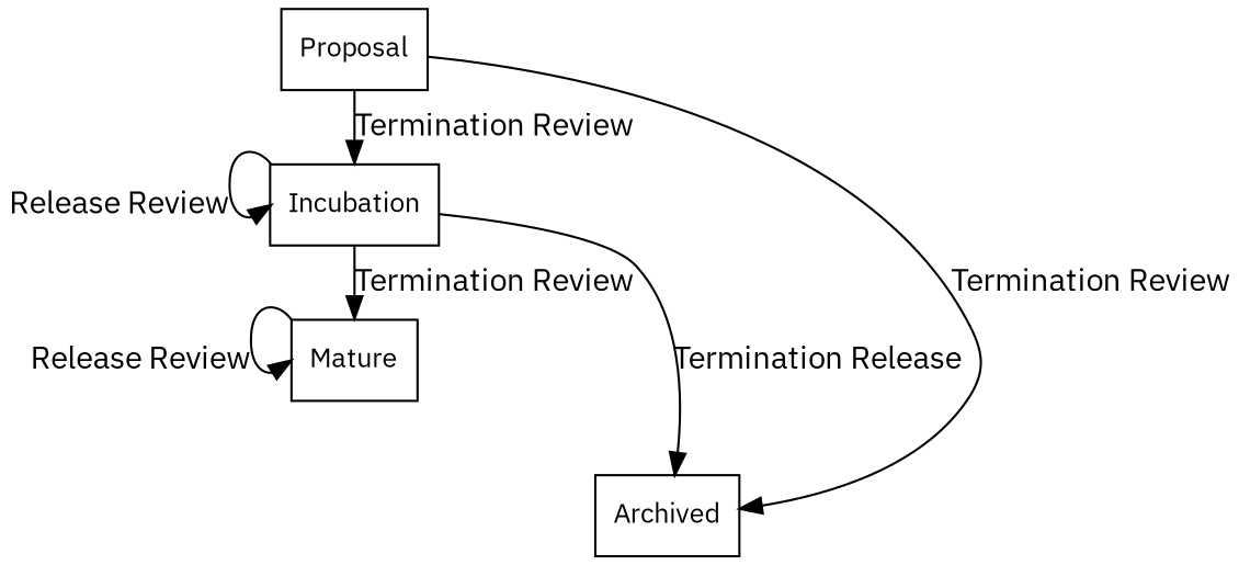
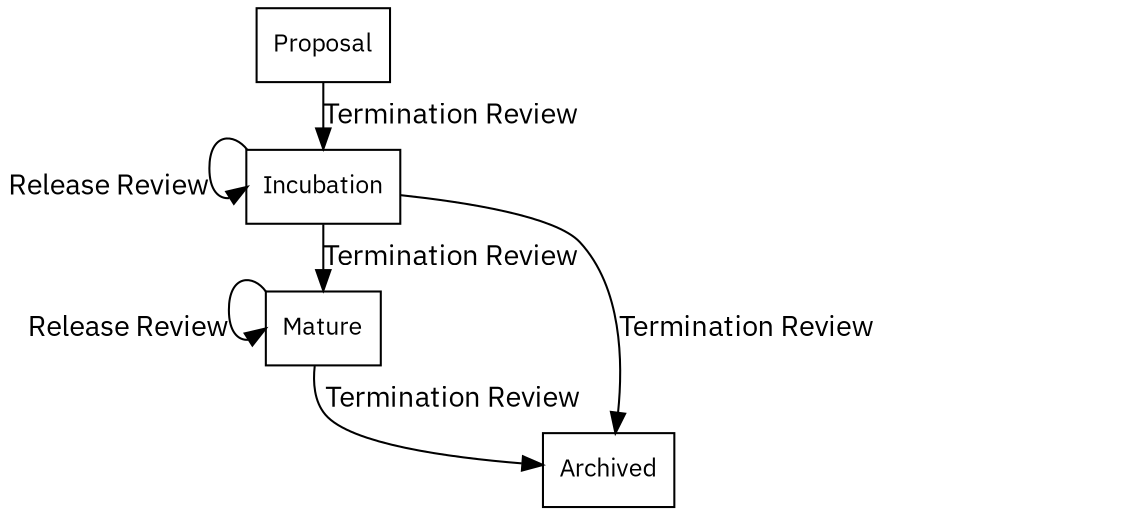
  digraph {
    fontname="IBM Plex Sans"
    nodesep=0.25
    ranksep=0.25
    node [fillcolor=white fontname="IBM Plex Sans" fontsize=12 group=g1 shape=box style=filled]
    edge [fontname="IBM Plex Sans"]
    n1 [label=Proposal]
    n2 [label=Incubation]
    n3 [label=Mature]
    n4 [label=Archived group=""]
    n1 -> n2 [label="Termination Review"]
    n2 -> n2 [headport=w label="Release Review" tailport=nw]
    n2 -> n3 [label="Termination Review"]
-   n2 -> n4 [label="Termination Release"]
+   n2 -> n4 [label="Termination Review"]
    n3 -> n3 [headport=w label="Release Review" tailport=nw]
-   n1 -> n4 [label="Termination Review"]
+   n3 -> n4 [label="Termination Review"]
  }
